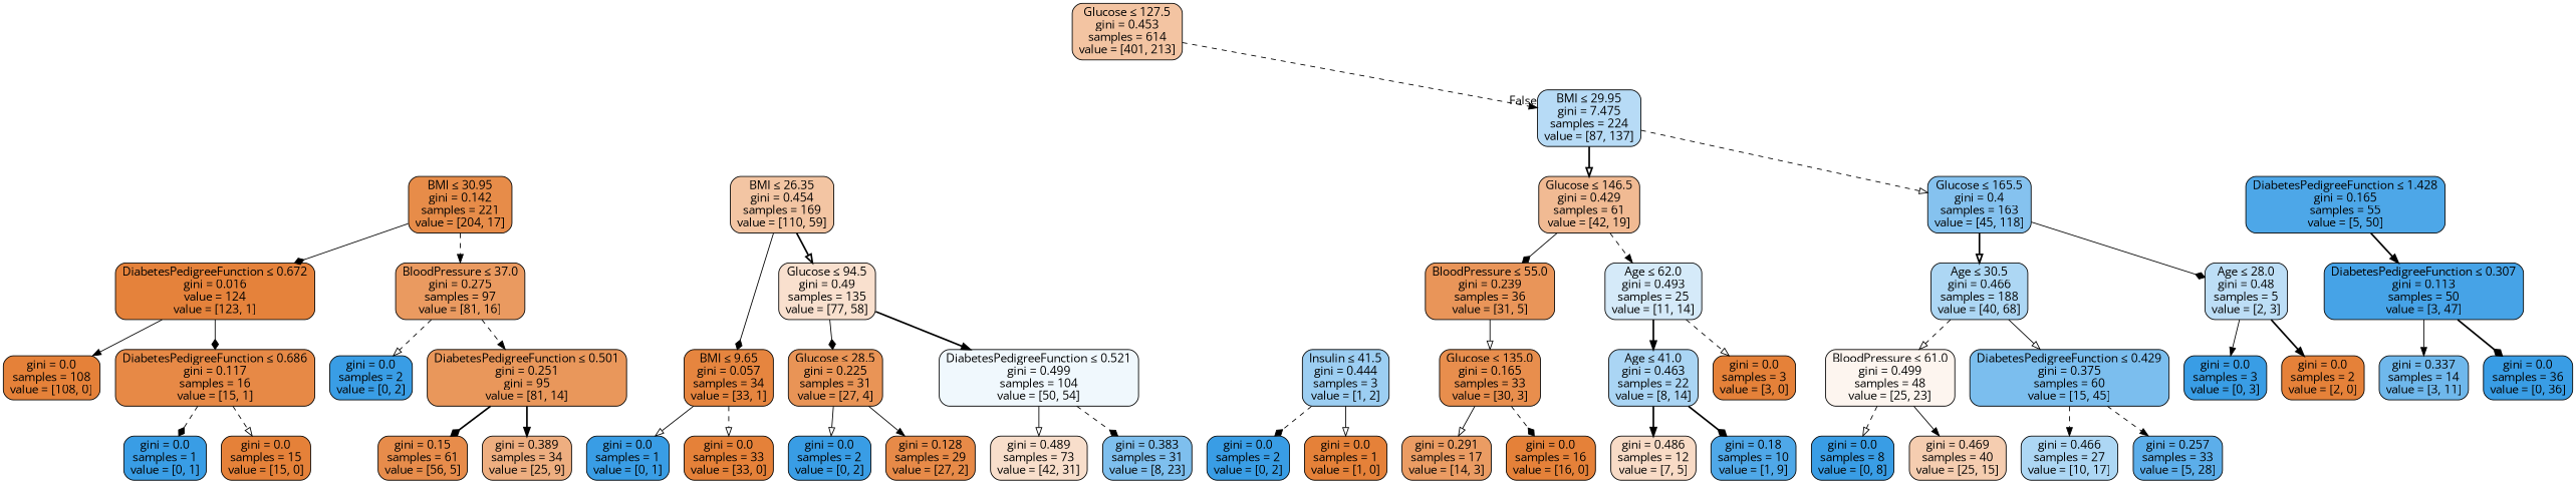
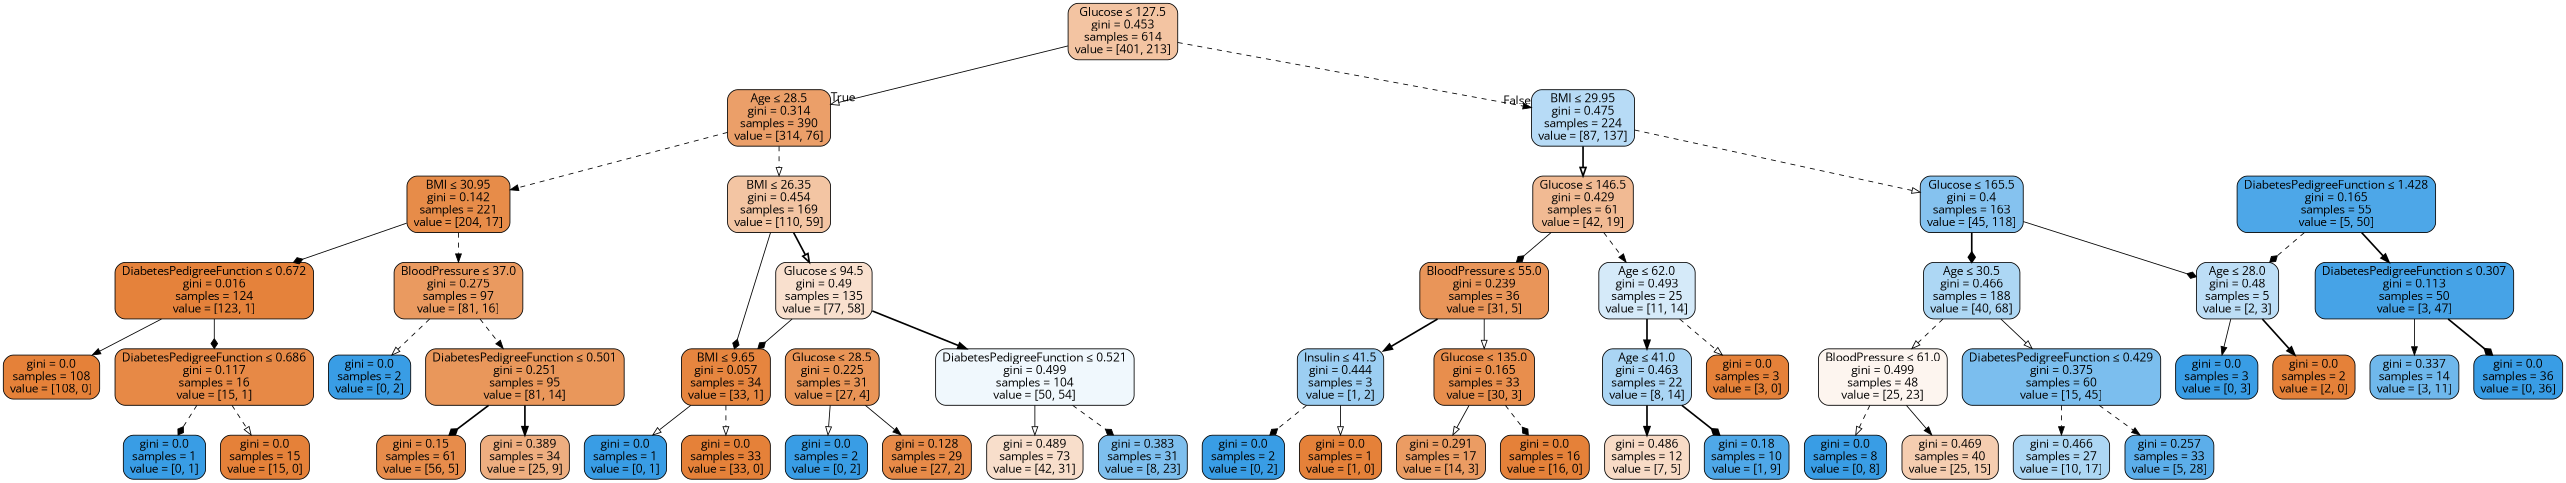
  digraph {
    fontname="Open Sans"
    node [color=black fillcolor="#399de5" fontname="Open Sans" shape=box style="filled, rounded"]
    edge [arrowhead=onormal fontname="Open Sans" style=dashed]
    n1 [fillcolor="#f3c4a2" label=<Glucose &le; 127.5<br/>gini = 0.453<br/>samples = 614<br/>value = [401, 213]>]
-   n3 [fillcolor="#b7dbf6" label=<BMI &le; 29.95<br/>gini = 7.475<br/>samples = 224<br/>value = [87, 137]>]
+   n2 [fillcolor="#eb9f69" label=<Age &le; 28.5<br/>gini = 0.314<br/>samples = 390<br/>value = [314, 76]>]
+   n3 [fillcolor="#b7dbf6" label=<BMI &le; 29.95<br/>gini = 0.475<br/>samples = 224<br/>value = [87, 137]>]
    n4 [fillcolor="#e78c49" label=<BMI &le; 30.95<br/>gini = 0.142<br/>samples = 221<br/>value = [204, 17]>]
    n5 [fillcolor="#f3c5a3" label=<BMI &le; 26.35<br/>gini = 0.454<br/>samples = 169<br/>value = [110, 59]>]
    n6 [fillcolor="#f1ba93" label=<Glucose &le; 146.5<br/>gini = 0.429<br/>samples = 61<br/>value = [42, 19]>]
    n7 [fillcolor="#85c2ef" label=<Glucose &le; 165.5<br/>gini = 0.4<br/>samples = 163<br/>value = [45, 118]>]
-   n8 [fillcolor="#e5823b" label=<DiabetesPedigreeFunction &le; 0.672<br/>gini = 0.016<br/>value = 124<br/>value = [123, 1]>]
+   n8 [fillcolor="#e5823b" label=<DiabetesPedigreeFunction &le; 0.672<br/>gini = 0.016<br/>samples = 124<br/>value = [123, 1]>]
    n9 [fillcolor="#ea9a60" label=<BloodPressure &le; 37.0<br/>gini = 0.275<br/>samples = 97<br/>value = [81, 16]>]
    n10 [fillcolor="#e6853f" label=<BMI &le; 9.65<br/>gini = 0.057<br/>samples = 34<br/>value = [33, 1]>]
    n11 [fillcolor="#f9e0ce" label=<Glucose &le; 94.5<br/>gini = 0.49<br/>samples = 135<br/>value = [77, 58]>]
    n12 [fillcolor="#e58139" label=<gini = 0.0<br/>samples = 108<br/>value = [108, 0]>]
    n13 [fillcolor="#e78946" label=<DiabetesPedigreeFunction &le; 0.686<br/>gini = 0.117<br/>samples = 16<br/>value = [15, 1]>]
    n14 [label=<gini = 0.0<br/>samples = 2<br/>value = [0, 2]>]
-   n15 [fillcolor="#e9975b" label=<DiabetesPedigreeFunction &le; 0.501<br/>gini = 0.251<br/>gini = 95<br/>value = [81, 14]>]
+   n15 [fillcolor="#e9975b" label=<DiabetesPedigreeFunction &le; 0.501<br/>gini = 0.251<br/>samples = 95<br/>value = [81, 14]>]
    n16 [label=<gini = 0.0<br/>samples = 1<br/>value = [0, 1]>]
    n17 [fillcolor="#e58139" label=<gini = 0.0<br/>samples = 15<br/>value = [15, 0]>]
    n18 [fillcolor="#e78c4b" label=<gini = 0.15<br/>samples = 61<br/>value = [56, 5]>]
    n19 [fillcolor="#eeae80" label=<gini = 0.389<br/>samples = 34<br/>value = [25, 9]>]
    n20 [label=<gini = 0.0<br/>samples = 1<br/>value = [0, 1]>]
    n21 [fillcolor="#e58139" label=<gini = 0.0<br/>samples = 33<br/>value = [33, 0]>]
    n22 [fillcolor="#e99456" label=<Glucose &le; 28.5<br/>gini = 0.225<br/>samples = 31<br/>value = [27, 4]>]
    n23 [fillcolor="#f0f8fd" label=<DiabetesPedigreeFunction &le; 0.521<br/>gini = 0.499<br/>samples = 104<br/>value = [50, 54]>]
    n24 [label=<gini = 0.0<br/>samples = 2<br/>value = [0, 2]>]
    n25 [fillcolor="#e78a48" label=<gini = 0.128<br/>samples = 29<br/>value = [27, 2]>]
    n26 [fillcolor="#f8decb" label=<gini = 0.489<br/>samples = 73<br/>value = [42, 31]>]
    n27 [fillcolor="#7ebfee" label=<gini = 0.383<br/>samples = 31<br/>value = [8, 23]>]
    n28 [fillcolor="#e99559" label=<BloodPressure &le; 55.0<br/>gini = 0.239<br/>samples = 36<br/>value = [31, 5]>]
    n29 [fillcolor="#d5eaf9" label=<Age &le; 62.0<br/>gini = 0.493<br/>samples = 25<br/>value = [11, 14]>]
    n30 [fillcolor="#add7f4" label=<Age &le; 30.5<br/>gini = 0.466<br/>samples = 188<br/>value = [40, 68]>]
    n31 [fillcolor="#bddef6" label=<Age &le; 28.0<br/>gini = 0.48<br/>samples = 5<br/>value = [2, 3]>]
    n32 [fillcolor="#9ccef2" label=<Insulin &le; 41.5<br/>gini = 0.444<br/>samples = 3<br/>value = [1, 2]>]
    n33 [fillcolor="#e88e4d" label=<Glucose &le; 135.0<br/>gini = 0.165<br/>samples = 33<br/>value = [30, 3]>]
    n34 [fillcolor="#aad5f4" label=<Age &le; 41.0<br/>gini = 0.463<br/>samples = 22<br/>value = [8, 14]>]
    n35 [fillcolor="#e58139" label=<gini = 0.0<br/>samples = 3<br/>value = [3, 0]>]
    n36 [label=<gini = 0.0<br/>samples = 2<br/>value = [0, 2]>]
    n37 [fillcolor="#e58139" label=<gini = 0.0<br/>samples = 1<br/>value = [1, 0]>]
    n38 [fillcolor="#eb9c63" label=<gini = 0.291<br/>samples = 17<br/>value = [14, 3]>]
    n39 [fillcolor="#e58139" label=<gini = 0.0<br/>samples = 16<br/>value = [16, 0]>]
    n40 [fillcolor="#f8dbc6" label=<gini = 0.486<br/>samples = 12<br/>value = [7, 5]>]
    n41 [fillcolor="#4fa8e8" label=<gini = 0.18<br/>samples = 10<br/>value = [1, 9]>]
    n42 [fillcolor="#fdf5ef" label=<BloodPressure &le; 61.0<br/>gini = 0.499<br/>samples = 48<br/>value = [25, 23]>]
    n43 [fillcolor="#7bbeee" label=<DiabetesPedigreeFunction &le; 0.429<br/>gini = 0.375<br/>samples = 60<br/>value = [15, 45]>]
    n44 [fillcolor="#4da7e8" label=<DiabetesPedigreeFunction &le; 1.428<br/>gini = 0.165<br/>samples = 55<br/>value = [5, 50]>]
    n45 [fillcolor="#46a3e7" label=<DiabetesPedigreeFunction &le; 0.307<br/>gini = 0.113<br/>samples = 50<br/>value = [3, 47]>]
    n46 [label=<gini = 0.0<br/>samples = 8<br/>value = [0, 8]>]
    n47 [fillcolor="#f5cdb0" label=<gini = 0.469<br/>samples = 40<br/>value = [25, 15]>]
    n48 [fillcolor="#add7f4" label=<gini = 0.466<br/>samples = 27<br/>value = [10, 17]>]
    n49 [fillcolor="#5caeea" label=<gini = 0.257<br/>samples = 33<br/>value = [5, 28]>]
    n50 [fillcolor="#6fb8ec" label=<gini = 0.337<br/>samples = 14<br/>value = [3, 11]>]
    n51 [label=<gini = 0.0<br/>samples = 36<br/>value = [0, 36]>]
    n52 [label=<gini = 0.0<br/>samples = 3<br/>value = [0, 3]>]
    n53 [fillcolor="#e58139" label=<gini = 0.0<br/>samples = 2<br/>value = [2, 0]>]
+   n1 -> n2 [headlabel=True labelangle=45 labeldistance=2.5 style=solid]
    n1 -> n3 [arrowhead=normal headlabel=False labelangle=-45 labeldistance=2.5]
+   n2 -> n4 [arrowhead=normal]
+   n2 -> n5
    n3 -> n6 [style=bold]
    n3 -> n7
    n4 -> n8 [arrowhead=diamond style=solid]
    n4 -> n9 [arrowhead=normal]
    n5 -> n10 [arrowhead=diamond style=solid]
    n5 -> n11 [style=bold]
    n6 -> n28 [arrowhead=diamond style=solid]
    n6 -> n29 [arrowhead=normal]
-   n7 -> n30 [style=bold]
+   n7 -> n30 [arrowhead=diamond style=bold]
    n7 -> n31 [arrowhead=diamond style=solid]
    n8 -> n12 [arrowhead=normal style=solid]
    n8 -> n13 [arrowhead=diamond style=solid]
    n9 -> n14
    n9 -> n15 [arrowhead=normal]
    n10 -> n20 [style=solid]
    n10 -> n21
-   n11 -> n22 [arrowhead=diamond style=solid]
+   n11 -> n10 [arrowhead=diamond style=solid]
    n11 -> n23 [arrowhead=normal style=bold]
    n13 -> n16 [arrowhead=diamond]
    n13 -> n17
    n15 -> n18 [arrowhead=diamond style=bold]
    n15 -> n19 [arrowhead=normal style=bold]
    n22 -> n24 [style=solid]
    n22 -> n25 [arrowhead=normal style=solid]
    n23 -> n26 [style=solid]
    n23 -> n27 [arrowhead=diamond]
+   n28 -> n32 [arrowhead=normal style=bold]
    n28 -> n33 [style=solid]
    n29 -> n34 [arrowhead=normal style=bold]
    n29 -> n35
    n30 -> n42
    n30 -> n43 [style=solid]
    n31 -> n52 [arrowhead=normal style=solid]
    n31 -> n53 [arrowhead=normal style=bold]
    n32 -> n36 [arrowhead=diamond]
    n32 -> n37 [style=solid]
    n33 -> n38 [style=solid]
    n33 -> n39 [arrowhead=diamond]
    n34 -> n40 [arrowhead=normal style=bold]
    n34 -> n41 [arrowhead=diamond style=bold]
    n42 -> n46
    n42 -> n47 [arrowhead=normal style=solid]
    n43 -> n48 [arrowhead=normal]
    n43 -> n49 [arrowhead=normal]
+   n44 -> n31 [arrowhead=diamond]
    n44 -> n45 [arrowhead=normal style=bold]
    n45 -> n50 [arrowhead=normal style=solid]
    n45 -> n51 [arrowhead=diamond style=bold]
  }
